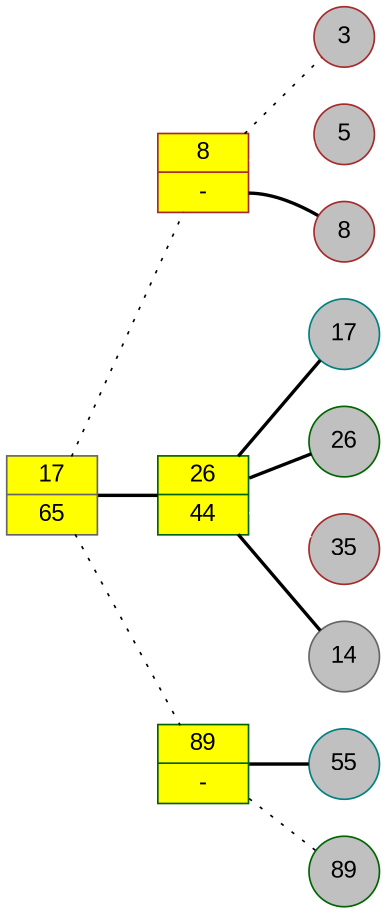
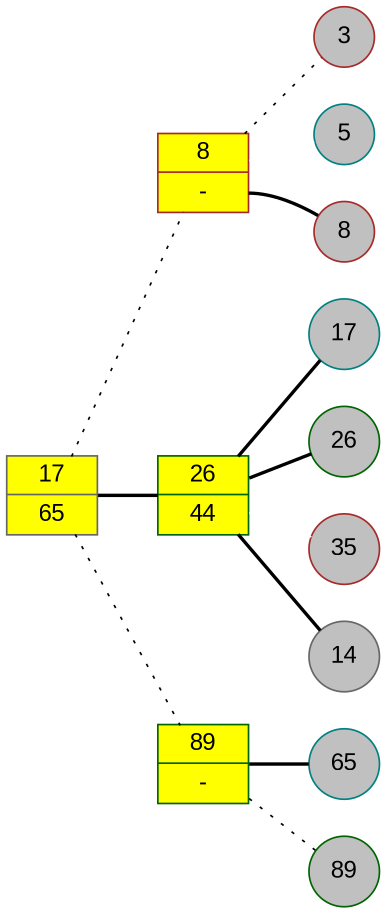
  graph {
    fontname="Liberation Sans"
    nodesep=.3
    rankdir=LR
    node [color=brown fillcolor=gray fontname="Liberation Sans" shape=circle style=filled]
    edge [fontname="Liberation Sans" style=bold]
    3
-   5
+   5 [color=teal]
    8
    17 [color=teal]
    26 [color=darkgreen]
    35
    n7 [color=gray40 label=14]
-   65 [color=teal label=55]
+   65 [color=teal]
    89 [color=darkgreen]
    n10 [color=gray40 fillcolor=yellow fontcolor=black label="<mlow> 17|<rlow> 65" shape=record]
    n11 [fillcolor=yellow fontcolor=black label="<mlow>  8|<rlow> -" shape=record]
    n12 [color=darkgreen fillcolor=yellow fontcolor=black label="<mlow> 26|<rlow> 44" shape=record]
    n13 [color=darkgreen fillcolor=yellow fontcolor=black label="<mlow> 89|<rlow> -" shape=record]
    subgraph sub_1 {
      rank=same
      3
      5
      8
      17
      26
      35
      n7
      65
      89
    }
    n10 -- n11 [style=dotted]
    n10 -- n12
    n10 -- n13 [style=dotted]
    n11 -- 3 [style=dotted]
    n11 -- 5 [color=white style=""]
    n11 -- 8 [tailport=rlow]
    n12 -- 17
    n12 -- 26
    n12 -- 35 [color=white style=""]
    n12 -- n7
    n13 -- 65
    n13 -- 89 [style=dotted]
  }
